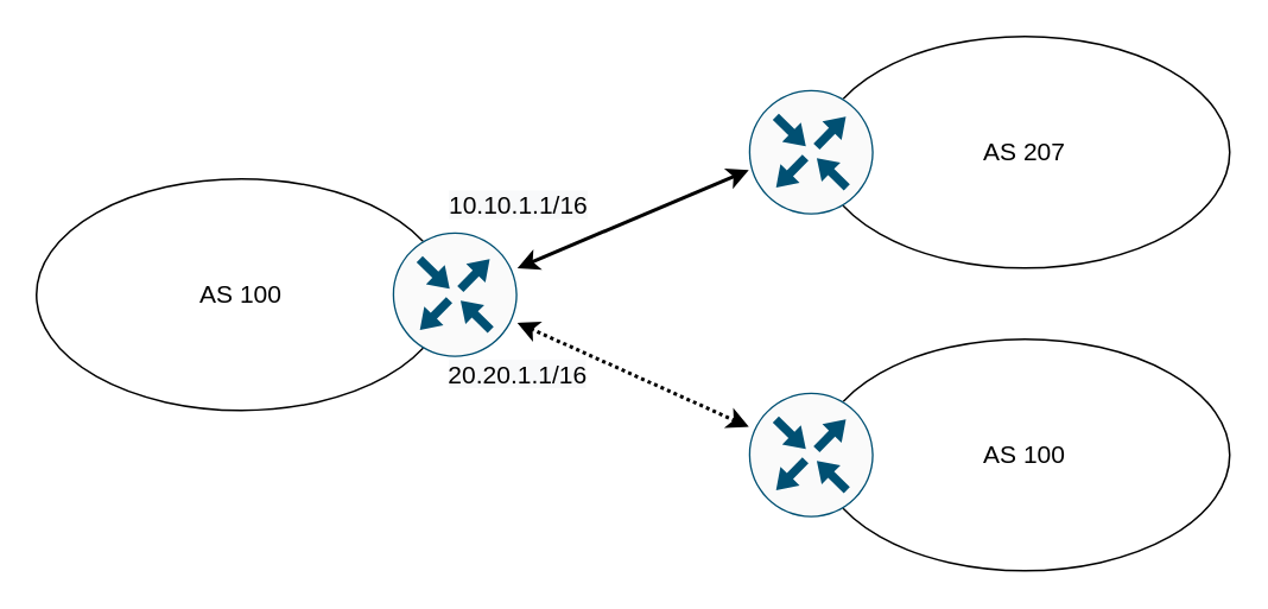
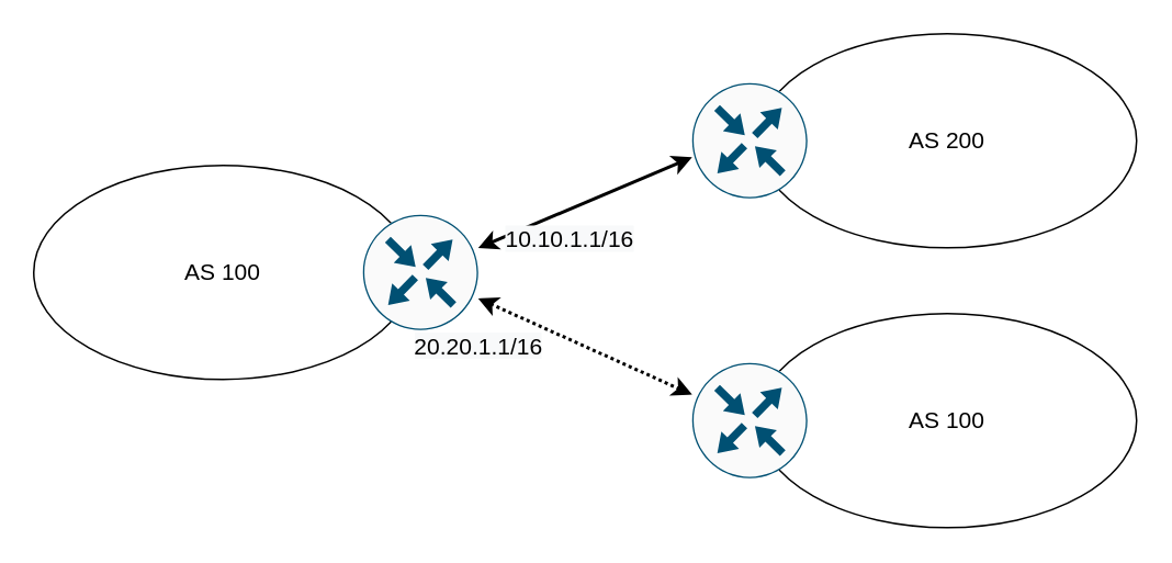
  <mxCell id="0" />
  <mxCell id="1" parent="0" />
  <mxCell id="2" value="&lt;font style=&quot;font-size: 14px&quot;&gt;AS 100&lt;br&gt;&lt;/font&gt;" style="ellipse;whiteSpace=wrap;html=1;" vertex="1" parent="1"><mxGeometry x="20" y="100" width="230" height="130" as="geometry" /></mxCell>
  <mxCell id="3" style="rounded=0;orthogonalLoop=1;jettySize=auto;html=1;entryX=0;entryY=0.643;entryDx=0;entryDy=0;entryPerimeter=0;strokeWidth=2;startArrow=classic;startFill=1;" edge="1" parent="1" source="6" target="8"><mxGeometry relative="1" as="geometry" /></mxCell>
  <mxCell id="4" style="edgeStyle=none;rounded=0;orthogonalLoop=1;jettySize=auto;html=1;startArrow=classic;startFill=1;strokeWidth=2;dashed=1;dashPattern=1 1;" edge="1" parent="1" source="6" target="10"><mxGeometry relative="1" as="geometry" /></mxCell>
  <mxCell id="5" value="&lt;span style=&quot;font-size: 14px ; background-color: rgb(248 , 249 , 250)&quot;&gt;20.20.1.1/16&lt;/span&gt;" style="edgeLabel;html=1;align=center;verticalAlign=middle;resizable=0;points=[];" vertex="1" connectable="0" parent="4"><mxGeometry x="-0.151" relative="1" as="geometry"><mxPoint x="-56" y="4" as="offset" /></mxGeometry></mxCell>
  <mxCell id="6" value="" style="points=[[0.5,0,0],[1,0.5,0],[0.5,1,0],[0,0.5,0],[0.145,0.145,0],[0.856,0.145,0],[0.855,0.856,0],[0.145,0.855,0]];verticalLabelPosition=bottom;html=1;verticalAlign=top;aspect=fixed;align=center;pointerEvents=1;shape=mxgraph.cisco19.rect;prIcon=router;fillColor=#FAFAFA;strokeColor=#005073;" vertex="1" parent="1"><mxGeometry x="220" y="130" width="70" height="70" as="geometry" /></mxCell>
- <mxCell id="7" value="&lt;font style=&quot;font-size: 14px&quot;&gt;AS 207&lt;br&gt;&lt;/font&gt;" style="ellipse;whiteSpace=wrap;html=1;" vertex="1" parent="1"><mxGeometry x="460" y="20" width="230" height="130" as="geometry" /></mxCell>
+ <mxCell id="7" value="&lt;font style=&quot;font-size: 14px&quot;&gt;AS 200&lt;br&gt;&lt;/font&gt;" style="ellipse;whiteSpace=wrap;html=1;" vertex="1" parent="1"><mxGeometry x="460" y="20" width="230" height="130" as="geometry" /></mxCell>
  <mxCell id="8" value="" style="points=[[0.5,0,0],[1,0.5,0],[0.5,1,0],[0,0.5,0],[0.145,0.145,0],[0.856,0.145,0],[0.855,0.856,0],[0.145,0.855,0]];verticalLabelPosition=bottom;html=1;verticalAlign=top;aspect=fixed;align=center;pointerEvents=1;shape=mxgraph.cisco19.rect;prIcon=router;fillColor=#FAFAFA;strokeColor=#005073;" vertex="1" parent="1"><mxGeometry x="420" y="50" width="70" height="70" as="geometry" /></mxCell>
  <mxCell id="9" value="&lt;font style=&quot;font-size: 14px&quot;&gt;AS 100&lt;br&gt;&lt;/font&gt;" style="ellipse;whiteSpace=wrap;html=1;" vertex="1" parent="1"><mxGeometry x="460" y="190" width="230" height="130" as="geometry" /></mxCell>
  <mxCell id="10" value="" style="points=[[0.5,0,0],[1,0.5,0],[0.5,1,0],[0,0.5,0],[0.145,0.145,0],[0.856,0.145,0],[0.855,0.856,0],[0.145,0.855,0]];verticalLabelPosition=bottom;html=1;verticalAlign=top;aspect=fixed;align=center;pointerEvents=1;shape=mxgraph.cisco19.rect;prIcon=router;fillColor=#FAFAFA;strokeColor=#005073;" vertex="1" parent="1"><mxGeometry x="420" y="220" width="70" height="70" as="geometry" /></mxCell>
- <mxCell id="11" value="&lt;span style=&quot;color: rgb(0 , 0 , 0) ; font-family: &amp;#34;helvetica&amp;#34; ; font-size: 14px ; font-style: normal ; font-weight: 400 ; letter-spacing: normal ; text-align: center ; text-indent: 0px ; text-transform: none ; word-spacing: 0px ; background-color: rgb(248 , 249 , 250) ; display: inline ; float: none&quot;&gt;10.10.1.1/16&lt;/span&gt;" style="text;whiteSpace=wrap;html=1;" vertex="1" parent="1"><mxGeometry x="250" y="100" width="110" height="30" as="geometry" /></mxCell>
+ <mxCell id="11" value="&lt;span style=&quot;color: rgb(0 , 0 , 0) ; font-family: &amp;#34;helvetica&amp;#34; ; font-size: 14px ; font-style: normal ; font-weight: 400 ; letter-spacing: normal ; text-align: center ; text-indent: 0px ; text-transform: none ; word-spacing: 0px ; background-color: rgb(248 , 249 , 250) ; display: inline ; float: none&quot;&gt;10.10.1.1/16&lt;/span&gt;" style="text;whiteSpace=wrap;html=1;" vertex="1" parent="1"><mxGeometry x="305" y="130" width="110" height="30" as="geometry" /></mxCell>
